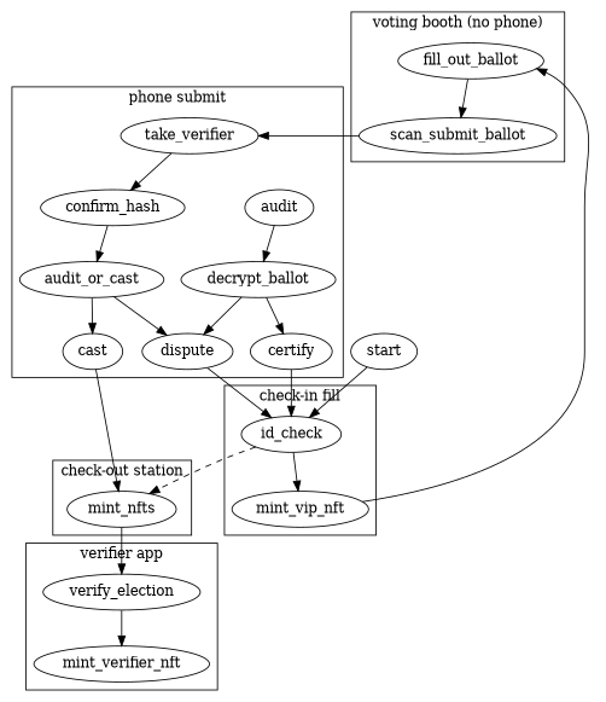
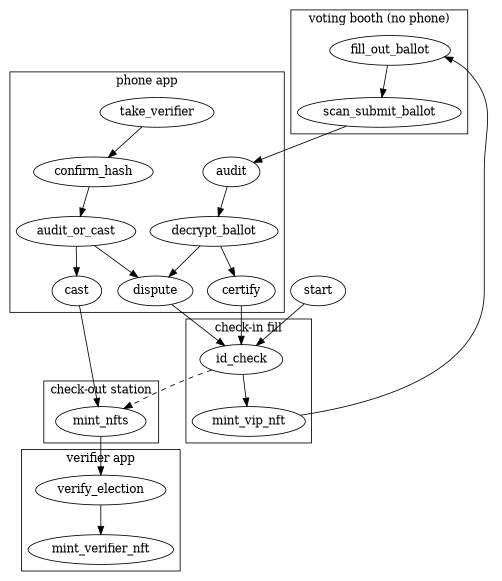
  digraph {
    n1 [label=take_verifier]
    confirm_hash
    audit_or_cast
    cast
    audit
    decrypt_ballot
    certify
    dispute
    mint_nfts
    id_check
    mint_vip_nft
    fill_out_ballot
    scan_submit_ballot
    verify_election
    mint_verifier_nft
    start
    subgraph cluster_1 {
-     label="phone submit"
+     label="phone app"
      n1
      confirm_hash
      audit_or_cast
      cast
      audit
      decrypt_ballot
      certify
      dispute
    }
    subgraph cluster_2 {
      label="check-out station"
      mint_nfts
    }
    subgraph cluster_3 {
      label="check-in fill"
      id_check
      mint_vip_nft
    }
    subgraph cluster_4 {
      label="voting booth (no phone)"
      fill_out_ballot
      scan_submit_ballot
    }
    subgraph cluster_5 {
      label="verifier app"
      verify_election
      mint_verifier_nft
    }
    n1 -> confirm_hash
    confirm_hash -> audit_or_cast
    audit_or_cast -> cast
    audit_or_cast -> dispute
    cast -> mint_nfts
    audit -> decrypt_ballot
    decrypt_ballot -> certify
    decrypt_ballot -> dispute
    certify -> id_check
    dispute -> id_check
    mint_nfts -> verify_election
    id_check -> mint_nfts [style=dashed]
    id_check -> mint_vip_nft
    mint_vip_nft -> fill_out_ballot
    fill_out_ballot -> scan_submit_ballot
-   scan_submit_ballot -> n1
+   scan_submit_ballot -> audit
    verify_election -> mint_verifier_nft
    start -> id_check
  }
